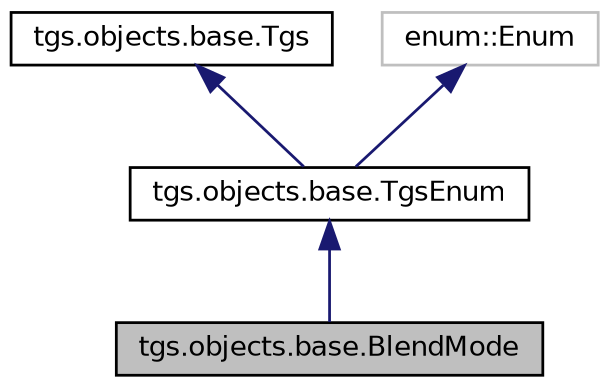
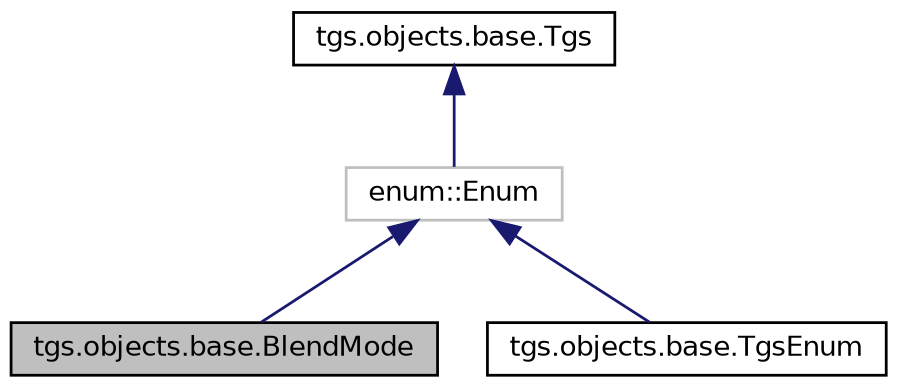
  digraph {
    node [color=black fillcolor=white fontname=Helvetica fontsize=10 shape=record style=filled]
    edge [color=midnightblue dir=back fontname=Helvetica fontsize=10 labelfontname=Helvetica labelfontsize=10 style=solid]
    n1 [fillcolor=grey75 fontcolor=black height=0.2 label="tgs.objects.base.BlendMode" width=0.4]
    n2 [height=0.2 label="tgs.objects.base.TgsEnum" width=0.4]
    n3 [height=0.2 label="tgs.objects.base.Tgs" width=0.4]
    n4 [color=grey75 height=0.2 label="enum::Enum" width=0.4]
-   n2 -> n1
-   n3 -> n2
+   n4 -> n1
+   n3 -> n4
    n4 -> n2
  }
